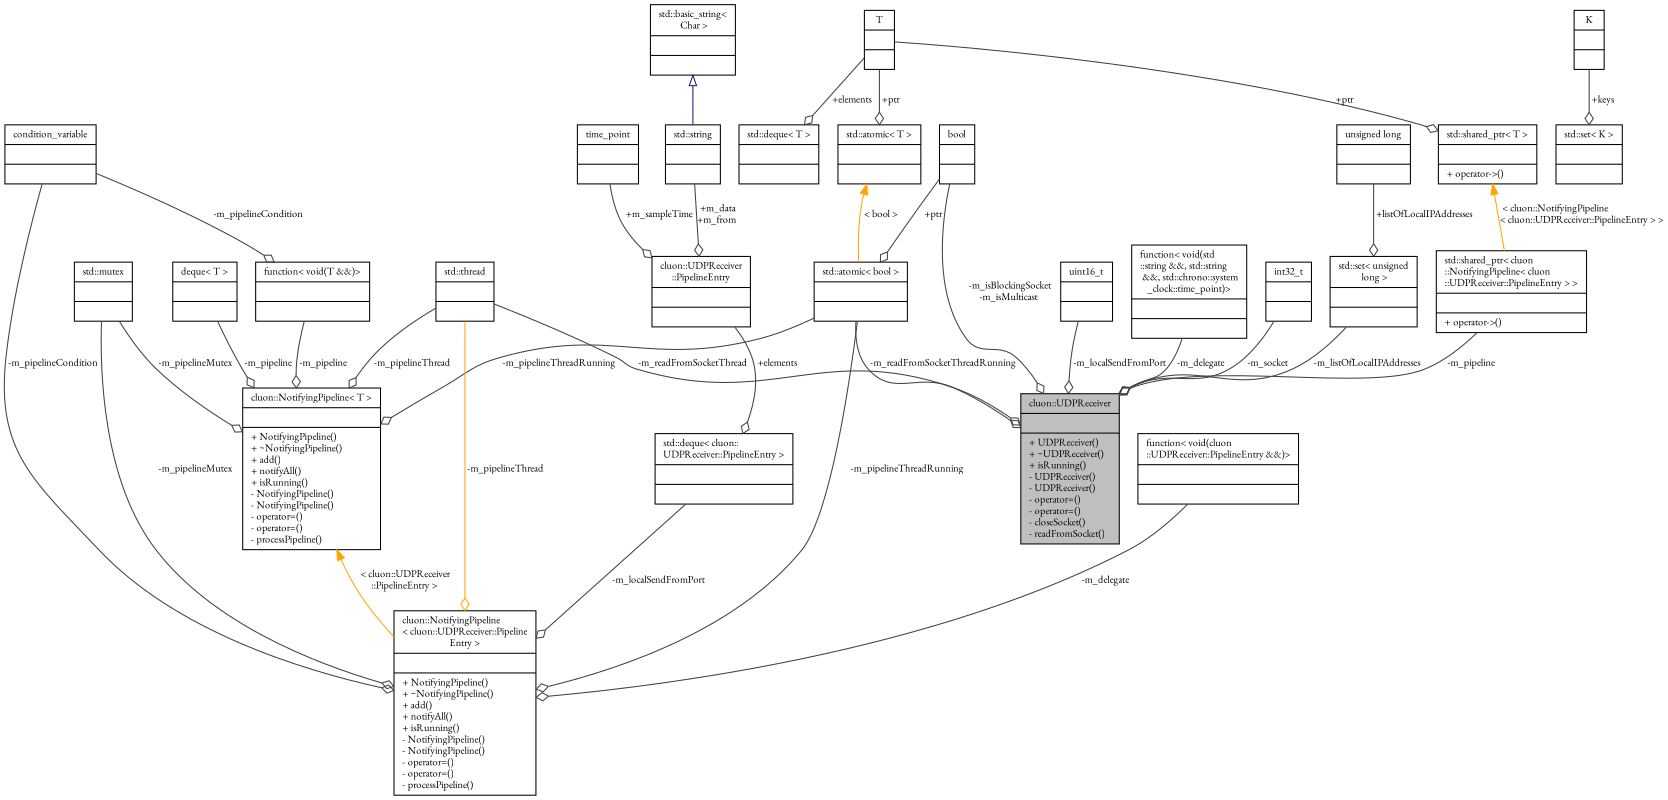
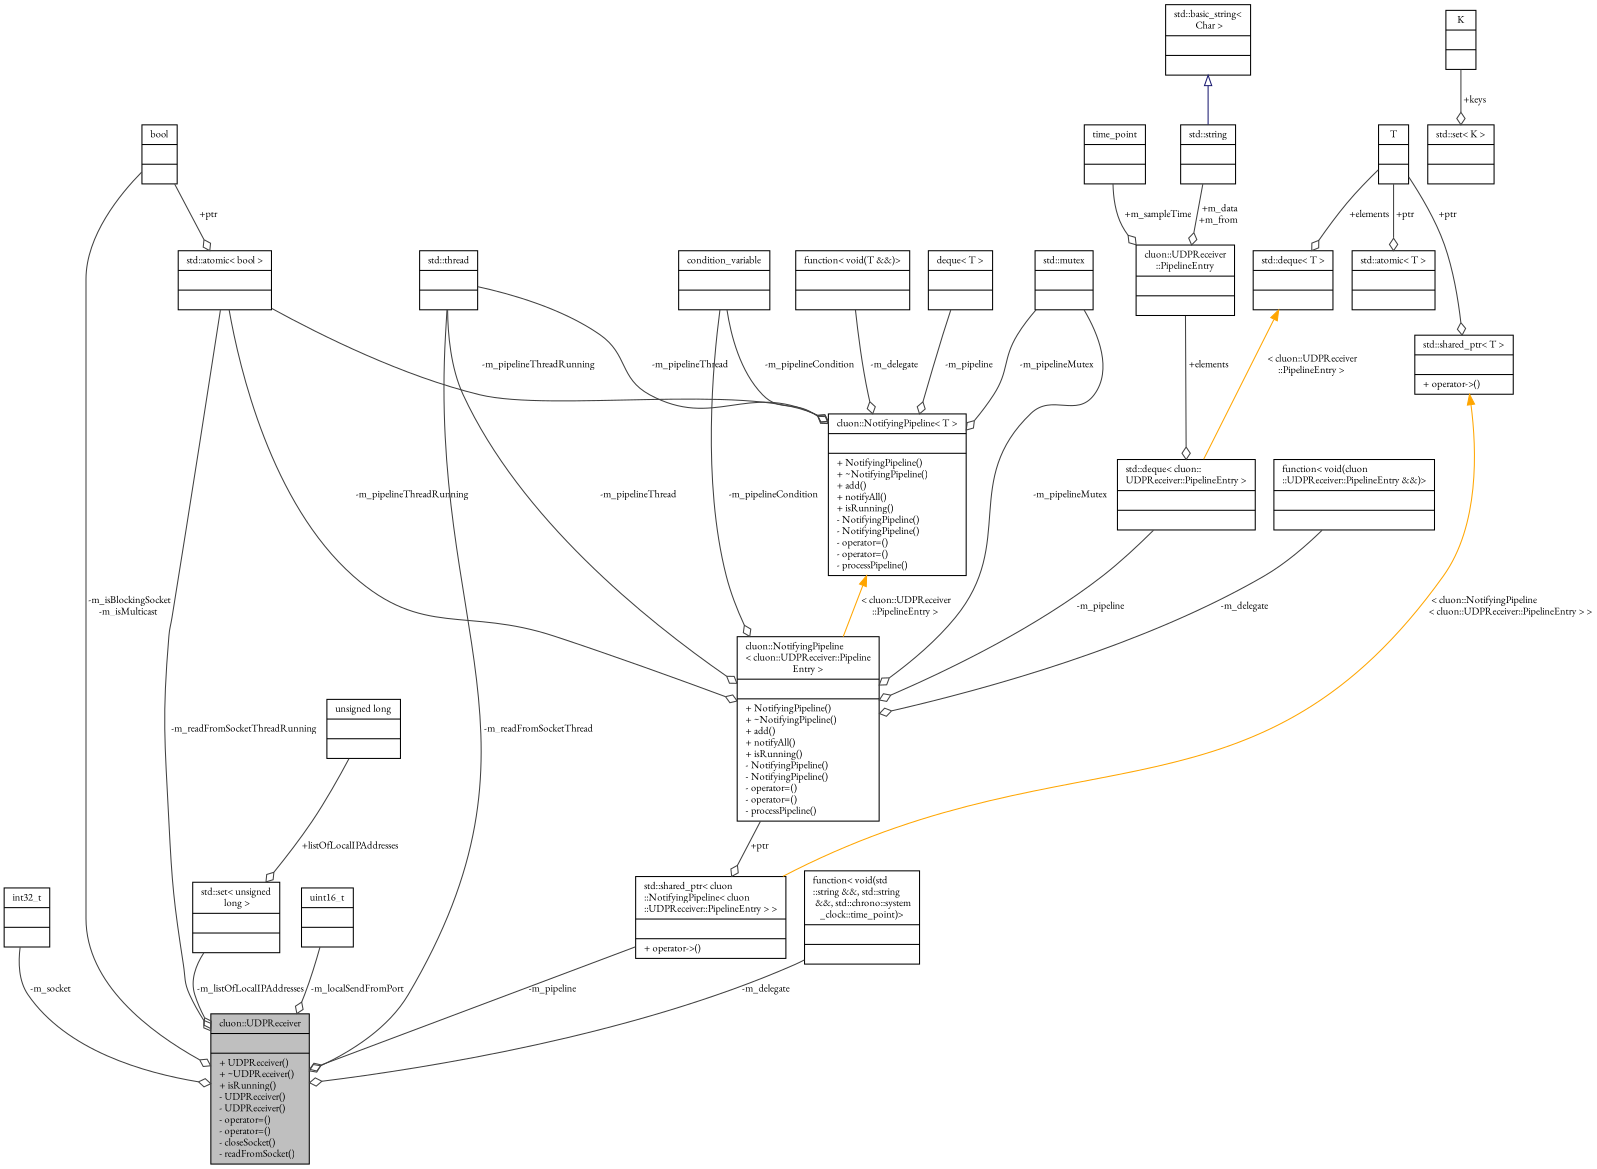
  digraph {
    fontname="EB Garamond"
    node [color=black fillcolor=white fontname="EB Garamond" fontsize=10 shape=record style=filled]
    edge [arrowhead=odiamond color=grey25 fontname="EB Garamond" fontsize=10 labelfontname=Helvetica labelfontsize=10 style=solid]
    n1 [fillcolor=grey75 fontcolor=black height=0.2 label="{cluon::UDPReceiver\n||+ UDPReceiver()\l+ ~UDPReceiver()\l+ isRunning()\l- UDPReceiver()\l- UDPReceiver()\l- operator=()\l- operator=()\l- closeSocket()\l- readFromSocket()\l}" width=0.4]
    n2 [height=0.2 label="{int32_t\n||}" width=0.4]
    n3 [height=0.2 label="{bool\n||}" width=0.4]
    n4 [height=0.2 label="{std::atomic\< bool \>\n||}" width=0.4]
    n5 [height=0.2 label="{cluon::NotifyingPipeline\l\< cluon::UDPReceiver::Pipeline\lEntry \>\n||+ NotifyingPipeline()\l+ ~NotifyingPipeline()\l+ add()\l+ notifyAll()\l+ isRunning()\l- NotifyingPipeline()\l- NotifyingPipeline()\l- operator=()\l- operator=()\l- processPipeline()\l}" width=0.4]
    n6 [height=0.2 label="{cluon::NotifyingPipeline\< T \>\n||+ NotifyingPipeline()\l+ ~NotifyingPipeline()\l+ add()\l+ notifyAll()\l+ isRunning()\l- NotifyingPipeline()\l- NotifyingPipeline()\l- operator=()\l- operator=()\l- processPipeline()\l}" width=0.4]
    n7 [height=0.2 label="{std::set\< unsigned\l long \>\n||}" width=0.4]
    n8 [height=0.2 label="{unsigned long\n||}" width=0.4]
    n9 [height=0.2 label="{std::set\< K \>\n||}" width=0.4]
    n10 [height=0.2 label="{K\n||}" width=0.4]
    n11 [height=0.2 label="{uint16_t\n||}" width=0.4]
    n12 [height=0.2 label="{std::shared_ptr\< cluon\l::NotifyingPipeline\< cluon\l::UDPReceiver::PipelineEntry \> \>\n||+ operator-\>()\l}" width=0.4]
    n13 [height=0.2 label="{std::atomic\< T \>\n||}" width=0.4]
    n14 [height=0.2 label="{T\n||}" width=0.4]
    n15 [height=0.2 label="{std::deque\< T \>\n||}" width=0.4]
    n16 [height=0.2 label="{std::shared_ptr\< T \>\n||+ operator-\>()\l}" width=0.4]
    n17 [height=0.2 label="{std::deque\< cluon::\lUDPReceiver::PipelineEntry \>\n||}" width=0.4]
    n18 [height=0.2 label="{std::thread\n||}" width=0.4]
    n19 [height=0.2 label="{function\< void(std\l::string &&, std::string\l &&, std::chrono::system\l_clock::time_point)\>\n||}" width=0.4]
    n20 [height=0.2 label="{function\< void(cluon\l::UDPReceiver::PipelineEntry &&)\>\n||}" width=0.4]
    n21 [height=0.2 label="{std::mutex\n||}" width=0.4]
    n22 [height=0.2 label="{condition_variable\n||}" width=0.4]
    n23 [height=0.2 label="{cluon::UDPReceiver\l::PipelineEntry\n||}" width=0.4]
    n24 [height=0.2 label="{std::string\n||}" width=0.4]
    n25 [height=0.2 label="{std::basic_string\<\l Char \>\n||}" width=0.4]
    n26 [height=0.2 label="{time_point\n||}" width=0.4]
    n27 [height=0.2 label="{function\< void(T &&)\>\n||}" width=0.4]
    n28 [height=0.2 label="{deque\< T \>\n||}" width=0.4]
    n2 -> n1 [label=" -m_socket"]
    n3 -> n1 [label=" -m_isBlockingSocket\n-m_isMulticast"]
    n3 -> n4 [label=" +ptr"]
    n4 -> n1 [label=" -m_readFromSocketThreadRunning"]
    n4 -> n5 [label=" -m_pipelineThreadRunning"]
    n4 -> n6 [label=" -m_pipelineThreadRunning"]
+   n5 -> n12 [label=" +ptr"]
    n6 -> n5 [color=orange dir=back label=" \< cluon::UDPReceiver\l::PipelineEntry \>" arrowhead=""]
    n7 -> n1 [label=" -m_listOfLocalIPAddresses"]
    n8 -> n7 [label=" +listOfLocalIPAddresses"]
    n10 -> n9 [label=" +keys"]
    n11 -> n1 [label=" -m_localSendFromPort"]
    n12 -> n1 [label=" -m_pipeline"]
-   n13 -> n4 [color=orange dir=back label=" \< bool \>" arrowhead=""]
    n14 -> n13 [label=" +ptr"]
    n14 -> n15 [label=" +elements"]
    n14 -> n16 [label=" +ptr"]
+   n15 -> n17 [color=orange dir=back label=" \< cluon::UDPReceiver\l::PipelineEntry \>" arrowhead=""]
    n16 -> n12 [color=orange dir=back label=" \< cluon::NotifyingPipeline\l\< cluon::UDPReceiver::PipelineEntry \> \>" arrowhead=""]
-   n17 -> n5 [label=" -m_localSendFromPort"]
+   n17 -> n5 [label=" -m_pipeline"]
    n18 -> n1 [label=" -m_readFromSocketThread"]
-   n18 -> n5 [color=orange label=" -m_pipelineThread"]
+   n18 -> n5 [label=" -m_pipelineThread"]
    n18 -> n6 [label=" -m_pipelineThread"]
    n19 -> n1 [label=" -m_delegate"]
    n20 -> n5 [label=" -m_delegate"]
    n21 -> n5 [label=" -m_pipelineMutex"]
    n21 -> n6 [label=" -m_pipelineMutex"]
    n22 -> n5 [label=" -m_pipelineCondition"]
-   n22 -> n27 [label=" -m_pipelineCondition"]
+   n22 -> n6 [label=" -m_pipelineCondition"]
    n23 -> n17 [label=" +elements"]
    n24 -> n23 [label=" +m_data\n+m_from"]
    n25 -> n24 [arrowtail=onormal color=midnightblue dir=back arrowhead=""]
    n26 -> n23 [label=" +m_sampleTime"]
-   n27 -> n6 [label=" -m_pipeline"]
+   n27 -> n6 [label=" -m_delegate"]
    n28 -> n6 [label=" -m_pipeline"]
  }
